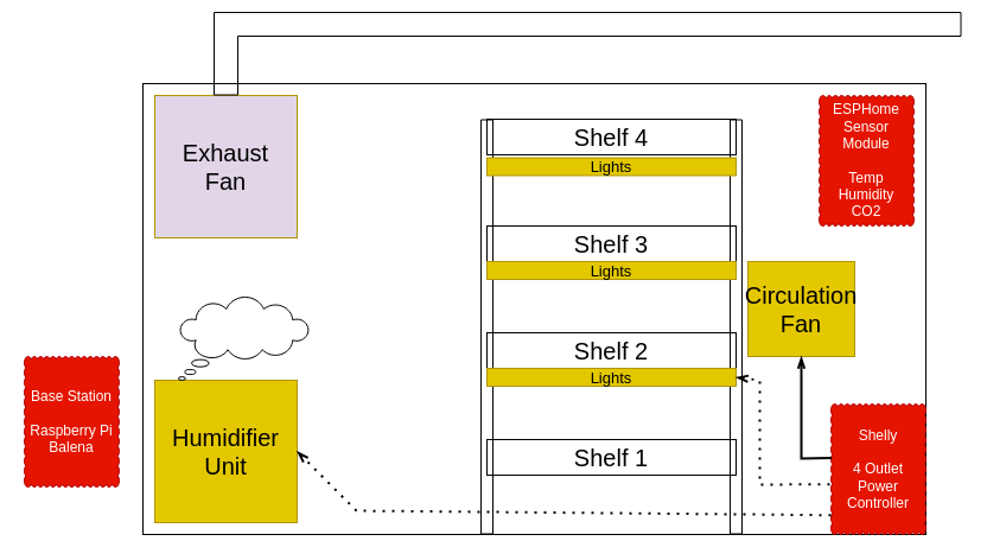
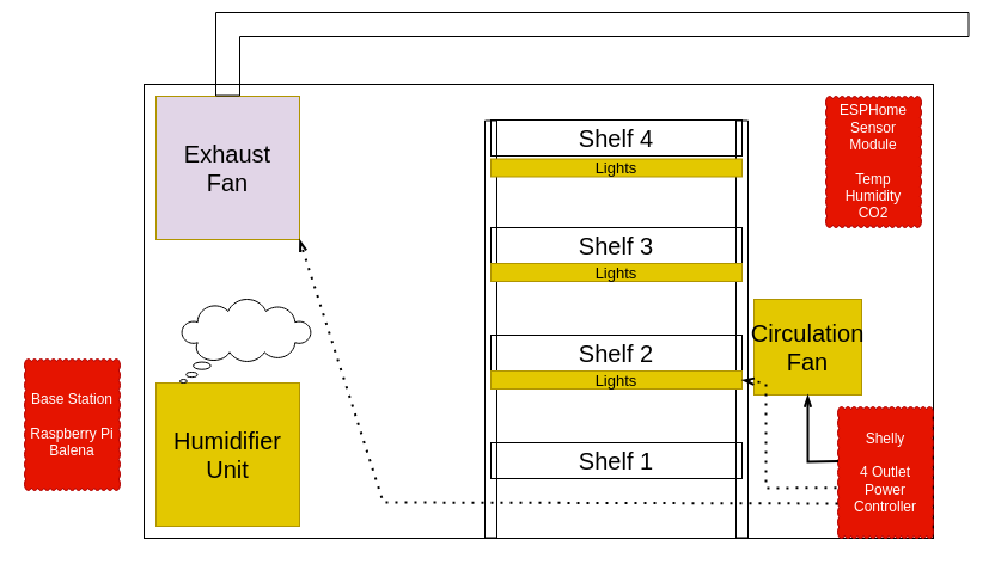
  <mxCell id="0" />
  <mxCell id="1" parent="0" />
  <mxCell id="2" value="" style="whiteSpace=wrap;html=1;" vertex="1" parent="1"><mxGeometry x="120" y="70" width="660" height="380" as="geometry" /></mxCell>
  <mxCell id="3" value="&lt;font style=&quot;font-size: 20px;&quot;&gt;Humidifier&lt;/font&gt;&lt;div style=&quot;font-size: 20px;&quot;&gt;&lt;font style=&quot;font-size: 20px;&quot;&gt;Unit&lt;/font&gt;&lt;/div&gt;" style="whiteSpace=wrap;html=1;fillColor=#e3c800;fontColor=#000000;strokeColor=#B09500;" vertex="1" parent="1"><mxGeometry x="130" y="320" width="120" height="120" as="geometry" /></mxCell>
  <mxCell id="4" value="&lt;font style=&quot;font-size: 20px;&quot;&gt;Shelf 1&lt;/font&gt;" style="whiteSpace=wrap;html=1;" vertex="1" parent="1"><mxGeometry x="410" y="370" width="210" height="30" as="geometry" /></mxCell>
  <mxCell id="5" value="&lt;font style=&quot;font-size: 20px;&quot;&gt;Shelf 2&lt;/font&gt;" style="whiteSpace=wrap;html=1;" vertex="1" parent="1"><mxGeometry x="410" y="280" width="210" height="30" as="geometry" /></mxCell>
  <mxCell id="6" value="&lt;font style=&quot;font-size: 20px;&quot;&gt;Shelf 3&lt;/font&gt;" style="whiteSpace=wrap;html=1;" vertex="1" parent="1"><mxGeometry x="410" y="190" width="210" height="30" as="geometry" /></mxCell>
  <mxCell id="7" value="&lt;font style=&quot;font-size: 20px;&quot;&gt;Shelf 4&lt;/font&gt;" style="whiteSpace=wrap;html=1;" vertex="1" parent="1"><mxGeometry x="410" y="100" width="210" height="30" as="geometry" /></mxCell>
  <mxCell id="8" value="&lt;span style=&quot;font-size: 20px;&quot;&gt;Exhaust&lt;/span&gt;&lt;div&gt;&lt;span style=&quot;font-size: 20px;&quot;&gt;Fan&lt;/span&gt;&lt;/div&gt;" style="whiteSpace=wrap;html=1;fillColor=#e1d5e7;fontColor=#000000;strokeColor=#B09500;" vertex="1" parent="1"><mxGeometry x="130" y="80" width="120" height="120" as="geometry" /></mxCell>
  <mxCell id="9" value="" style="shape=flexArrow;endArrow=none;html=1;rounded=0;exitX=0.5;exitY=0;exitDx=0;exitDy=0;endFill=0;endSize=12;startSize=12;targetPerimeterSpacing=0;width=20;" edge="1" parent="1" source="8"><mxGeometry width="50" height="50" relative="1" as="geometry"><mxPoint x="400" y="270" as="sourcePoint" /><mxPoint x="810" y="20" as="targetPoint" /><Array as="points"><mxPoint x="190" y="20" /></Array></mxGeometry></mxCell>
  <mxCell id="10" value="" style="shape=flexArrow;endArrow=none;html=1;rounded=0;endFill=0;entryX=1;entryY=0;entryDx=0;entryDy=0;" edge="1" parent="1" target="7"><mxGeometry width="50" height="50" relative="1" as="geometry"><mxPoint x="620" y="450" as="sourcePoint" /><mxPoint x="740" y="240" as="targetPoint" /></mxGeometry></mxCell>
  <mxCell id="11" value="" style="shape=flexArrow;endArrow=none;html=1;rounded=0;endFill=0;entryX=1;entryY=0;entryDx=0;entryDy=0;" edge="1" parent="1"><mxGeometry width="50" height="50" relative="1" as="geometry"><mxPoint x="410" y="450" as="sourcePoint" /><mxPoint x="410" y="100" as="targetPoint" /></mxGeometry></mxCell>
  <mxCell id="12" value="" style="whiteSpace=wrap;html=1;shape=mxgraph.basic.cloud_callout" vertex="1" parent="1"><mxGeometry x="150" y="250" width="110" height="70" as="geometry" /></mxCell>
  <mxCell id="13" value="&lt;font style=&quot;font-size: 13px;&quot;&gt;Lights&lt;/font&gt;" style="whiteSpace=wrap;html=1;fillColor=#e3c800;fontColor=#000000;strokeColor=#B09500;" vertex="1" parent="1"><mxGeometry x="410" y="220" width="210" height="15" as="geometry" /></mxCell>
  <mxCell id="14" value="&lt;font style=&quot;font-size: 13px;&quot;&gt;Lights&lt;/font&gt;" style="whiteSpace=wrap;html=1;fillColor=#e3c800;fontColor=#000000;strokeColor=#B09500;" vertex="1" parent="1"><mxGeometry x="410" y="132.5" width="210" height="15" as="geometry" /></mxCell>
  <mxCell id="15" value="&lt;font style=&quot;font-size: 13px;&quot;&gt;Lights&lt;/font&gt;" style="whiteSpace=wrap;html=1;fillColor=#e3c800;fontColor=#000000;strokeColor=#B09500;" vertex="1" parent="1"><mxGeometry x="410" y="310" width="210" height="15" as="geometry" /></mxCell>
- <mxCell id="16" value="&lt;span style=&quot;font-size: 20px;&quot;&gt;Circulation&lt;/span&gt;&lt;br&gt;&lt;div&gt;&lt;span style=&quot;font-size: 20px;&quot;&gt;Fan&lt;/span&gt;&lt;/div&gt;" style="whiteSpace=wrap;html=1;fillColor=#e3c800;fontColor=#000000;strokeColor=#B09500;" vertex="1" parent="1"><mxGeometry x="630" y="220" width="90" height="80" as="geometry" /></mxCell>
+ <mxCell id="16" value="&lt;span style=&quot;font-size: 20px;&quot;&gt;Circulation&lt;/span&gt;&lt;br&gt;&lt;div&gt;&lt;span style=&quot;font-size: 20px;&quot;&gt;Fan&lt;/span&gt;&lt;/div&gt;" style="whiteSpace=wrap;html=1;fillColor=#e3c800;fontColor=#000000;strokeColor=#B09500;" vertex="1" parent="1"><mxGeometry x="630" y="250" width="90" height="80" as="geometry" /></mxCell>
  <mxCell id="17" value="&lt;div&gt;ESPHome&lt;/div&gt;Sensor Module&lt;div&gt;&lt;br&gt;&lt;/div&gt;&lt;div&gt;Temp&lt;/div&gt;&lt;div&gt;Humidity&lt;/div&gt;&lt;div&gt;CO2&lt;/div&gt;" style="whiteSpace=wrap;html=1;shape=mxgraph.basic.cloud_rect;fillColor=#e51400;fontColor=#ffffff;strokeColor=#B20000;" vertex="1" parent="1"><mxGeometry x="690" y="80" width="80" height="110" as="geometry" /></mxCell>
  <mxCell id="18" value="&lt;div&gt;&lt;/div&gt;&lt;div&gt;Shelly&lt;/div&gt;&lt;div&gt;&lt;br&gt;&lt;/div&gt;&lt;div&gt;4 Outlet&lt;/div&gt;&lt;div&gt;Power Controller&lt;/div&gt;" style="whiteSpace=wrap;html=1;shape=mxgraph.basic.cloud_rect;fillColor=#e51400;fontColor=#ffffff;strokeColor=#B20000;" vertex="1" parent="1"><mxGeometry x="700" y="340" width="80" height="110" as="geometry" /></mxCell>
  <mxCell id="19" value="" style="endArrow=openThin;dashed=0;html=1;dashPattern=1 3;strokeWidth=2;rounded=0;endFill=0;entryX=0.5;entryY=1;entryDx=0;entryDy=0;exitX=0.006;exitY=0.414;exitDx=0;exitDy=0;exitPerimeter=0;" edge="1" parent="1" source="18" target="16"><mxGeometry width="50" height="50" relative="1" as="geometry"><mxPoint x="740" y="350" as="sourcePoint" /><mxPoint x="790" y="300" as="targetPoint" /><Array as="points"><mxPoint x="675" y="386" /></Array></mxGeometry></mxCell>
  <mxCell id="20" value="" style="endArrow=openThin;dashed=1;html=1;dashPattern=1 3;strokeWidth=2;rounded=0;endFill=0;entryX=1;entryY=0.5;entryDx=0;entryDy=0;exitX=-0.013;exitY=0.615;exitDx=0;exitDy=0;exitPerimeter=0;" edge="1" parent="1" source="18" target="15"><mxGeometry width="50" height="50" relative="1" as="geometry"><mxPoint x="712" y="350" as="sourcePoint" /><mxPoint x="685" y="310" as="targetPoint" /><Array as="points"><mxPoint x="640" y="408" /><mxPoint x="640" y="320" /></Array></mxGeometry></mxCell>
- <mxCell id="22" value="" style="endArrow=openThin;dashed=1;html=1;dashPattern=1 3;strokeWidth=2;rounded=0;endFill=0;entryX=1;entryY=0.5;entryDx=0;entryDy=0;exitX=0;exitY=0.852;exitDx=0;exitDy=0;exitPerimeter=0;" edge="1" parent="1" source="18" target="3"><mxGeometry width="50" height="50" relative="1" as="geometry"><mxPoint x="710" y="402" as="sourcePoint" /><mxPoint x="260" y="150" as="targetPoint" /><Array as="points"><mxPoint x="300" y="430" /></Array></mxGeometry></mxCell>
+ <mxCell id="21" value="" style="endArrow=openThin;dashed=1;html=1;dashPattern=1 3;strokeWidth=2;rounded=0;endFill=0;entryX=1;entryY=1;entryDx=0;entryDy=0;exitX=0;exitY=0.736;exitDx=0;exitDy=0;exitPerimeter=0;" edge="1" parent="1" source="18" target="8"><mxGeometry width="50" height="50" relative="1" as="geometry"><mxPoint x="690" y="362" as="sourcePoint" /><mxPoint x="610" y="340" as="targetPoint" /><Array as="points"><mxPoint x="320" y="420" /></Array></mxGeometry></mxCell>
  <mxCell id="23" value="&lt;div&gt;Base Station&lt;/div&gt;&lt;div&gt;&lt;br&gt;&lt;/div&gt;&lt;div&gt;Raspberry Pi&lt;/div&gt;&lt;div&gt;Balena&lt;/div&gt;" style="whiteSpace=wrap;html=1;shape=mxgraph.basic.cloud_rect;fillColor=#e51400;fontColor=#ffffff;strokeColor=#B20000;" vertex="1" parent="1"><mxGeometry x="20" y="300" width="80" height="110" as="geometry" /></mxCell>
